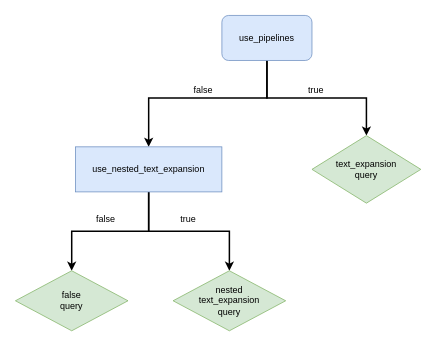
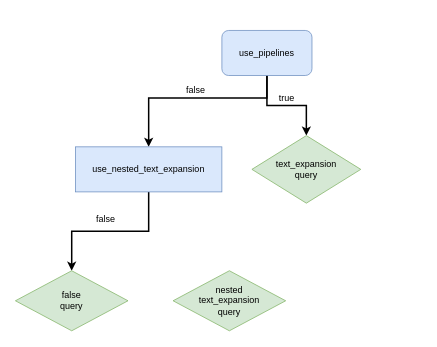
  <mxCell id="0" />
  <mxCell id="1" parent="0" />
  <mxCell id="2" value="true" style="edgeStyle=orthogonalEdgeStyle;rounded=0;orthogonalLoop=1;jettySize=auto;html=1;strokeColor=#000000;strokeWidth=2;fontColor=#000000;labelBackgroundColor=none;fontSize=12;" parent="1" source="4" target="5" edge="1"><mxGeometry x="-0.011" y="10" relative="1" as="geometry"><mxPoint as="offset" /></mxGeometry></mxCell>
  <mxCell id="3" value="false" style="edgeStyle=orthogonalEdgeStyle;rounded=0;orthogonalLoop=1;jettySize=auto;html=1;entryX=0.5;entryY=0;entryDx=0;entryDy=0;strokeColor=#000000;strokeWidth=2;fontColor=#000000;labelBackgroundColor=none;fontSize=12;" parent="1" source="4" target="8" edge="1"><mxGeometry x="-0.009" y="-10" relative="1" as="geometry"><Array as="points"><mxPoint x="355" y="130" /><mxPoint x="198" y="130" /></Array><mxPoint as="offset" /></mxGeometry></mxCell>
- <mxCell id="4" value="use_pipelines" style="rounded=1;whiteSpace=wrap;html=1;fillColor=#dae8fc;strokeColor=#6c8ebf;" parent="1" vertex="1"><mxGeometry x="295" y="20" width="120" height="60" as="geometry" /></mxCell>
- <mxCell id="5" value="text_expansion&lt;div&gt;query&lt;/div&gt;" style="rhombus;whiteSpace=wrap;html=1;fillColor=#d5e8d4;strokeColor=#82b366;" parent="1" vertex="1"><mxGeometry x="415" y="180" width="145" height="90" as="geometry" /></mxCell>
- <mxCell id="6" value="true" style="edgeStyle=orthogonalEdgeStyle;rounded=0;orthogonalLoop=1;jettySize=auto;html=1;strokeColor=#000000;strokeWidth=2;fontColor=#000000;labelBackgroundColor=none;fontSize=12;" edge="1" parent="1" source="8" target="9"><mxGeometry x="-0.011" y="18" relative="1" as="geometry"><mxPoint y="1" as="offset" /></mxGeometry></mxCell>
+ <mxCell id="4" value="use_pipelines" style="rounded=1;whiteSpace=wrap;html=1;fillColor=#dae8fc;strokeColor=#6c8ebf;" parent="1" vertex="1"><mxGeometry x="295" y="40" width="120" height="60" as="geometry" /></mxCell>
+ <mxCell id="5" value="text_expansion&lt;div&gt;query&lt;/div&gt;" style="rhombus;whiteSpace=wrap;html=1;fillColor=#d5e8d4;strokeColor=#82b366;" parent="1" vertex="1"><mxGeometry x="335" y="180" width="145" height="90" as="geometry" /></mxCell>
  <mxCell id="7" value="false" style="edgeStyle=orthogonalEdgeStyle;rounded=0;orthogonalLoop=1;jettySize=auto;html=1;entryX=0.5;entryY=0;entryDx=0;entryDy=0;strokeColor=#000000;strokeWidth=2;fontColor=#000000;labelBackgroundColor=none;fontSize=12;" edge="1" parent="1" source="8" target="10"><mxGeometry x="0.06" y="-17" relative="1" as="geometry"><mxPoint as="offset" /></mxGeometry></mxCell>
  <mxCell id="8" value="use_nested_text_expansion" style="whiteSpace=wrap;html=1;fillColor=#dae8fc;strokeColor=#6c8ebf;rounded=0;" parent="1" vertex="1"><mxGeometry x="100" y="195" width="195" height="60" as="geometry" /></mxCell>
  <mxCell id="9" value="nested&lt;div&gt;text_expansion&lt;/div&gt;&lt;div&gt;query&lt;/div&gt;" style="rhombus;whiteSpace=wrap;html=1;fillColor=#d5e8d4;strokeColor=#82b366;" parent="1" vertex="1"><mxGeometry x="230" y="360" width="150" height="80" as="geometry" /></mxCell>
  <mxCell id="10" value="false&lt;div&gt;query&lt;/div&gt;" style="rhombus;whiteSpace=wrap;html=1;fillColor=#d5e8d4;strokeColor=#82b366;" vertex="1" parent="1"><mxGeometry x="20" y="360" width="150" height="80" as="geometry" /></mxCell>
